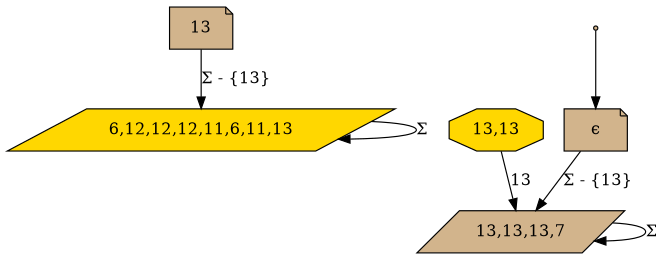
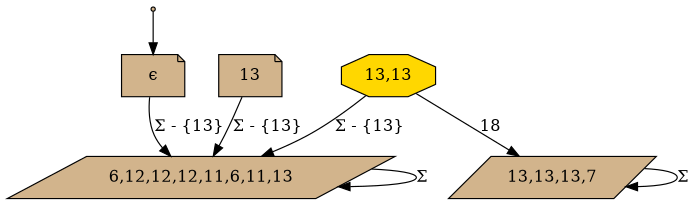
  digraph {
    rankdir=TB
    node [fillcolor=tan shape=parallelogram style=filled]
-   "6,12,12,12,11,6,11,13" [fillcolor=gold]
+   "6,12,12,12,11,6,11,13"
    "ϵ" [shape=note]
    13 [shape=note]
    "13,13" [fillcolor=gold shape=octagon]
    "13,13,13,7"
    start [shape=point]
    "6,12,12,12,11,6,11,13" -> "6,12,12,12,11,6,11,13" [label="Σ"]
-   "ϵ" -> "13,13,13,7" [label="Σ - {13}"]
+   "ϵ" -> "6,12,12,12,11,6,11,13" [label="Σ - {13}"]
    13 -> "6,12,12,12,11,6,11,13" [label="Σ - {13}"]
-   "13,13" -> "13,13,13,7" [label=13]
+   "13,13" -> "6,12,12,12,11,6,11,13" [label="Σ - {13}"]
+   "13,13" -> "13,13,13,7" [label=18]
    "13,13,13,7" -> "13,13,13,7" [label="Σ"]
    start -> "ϵ"
  }
